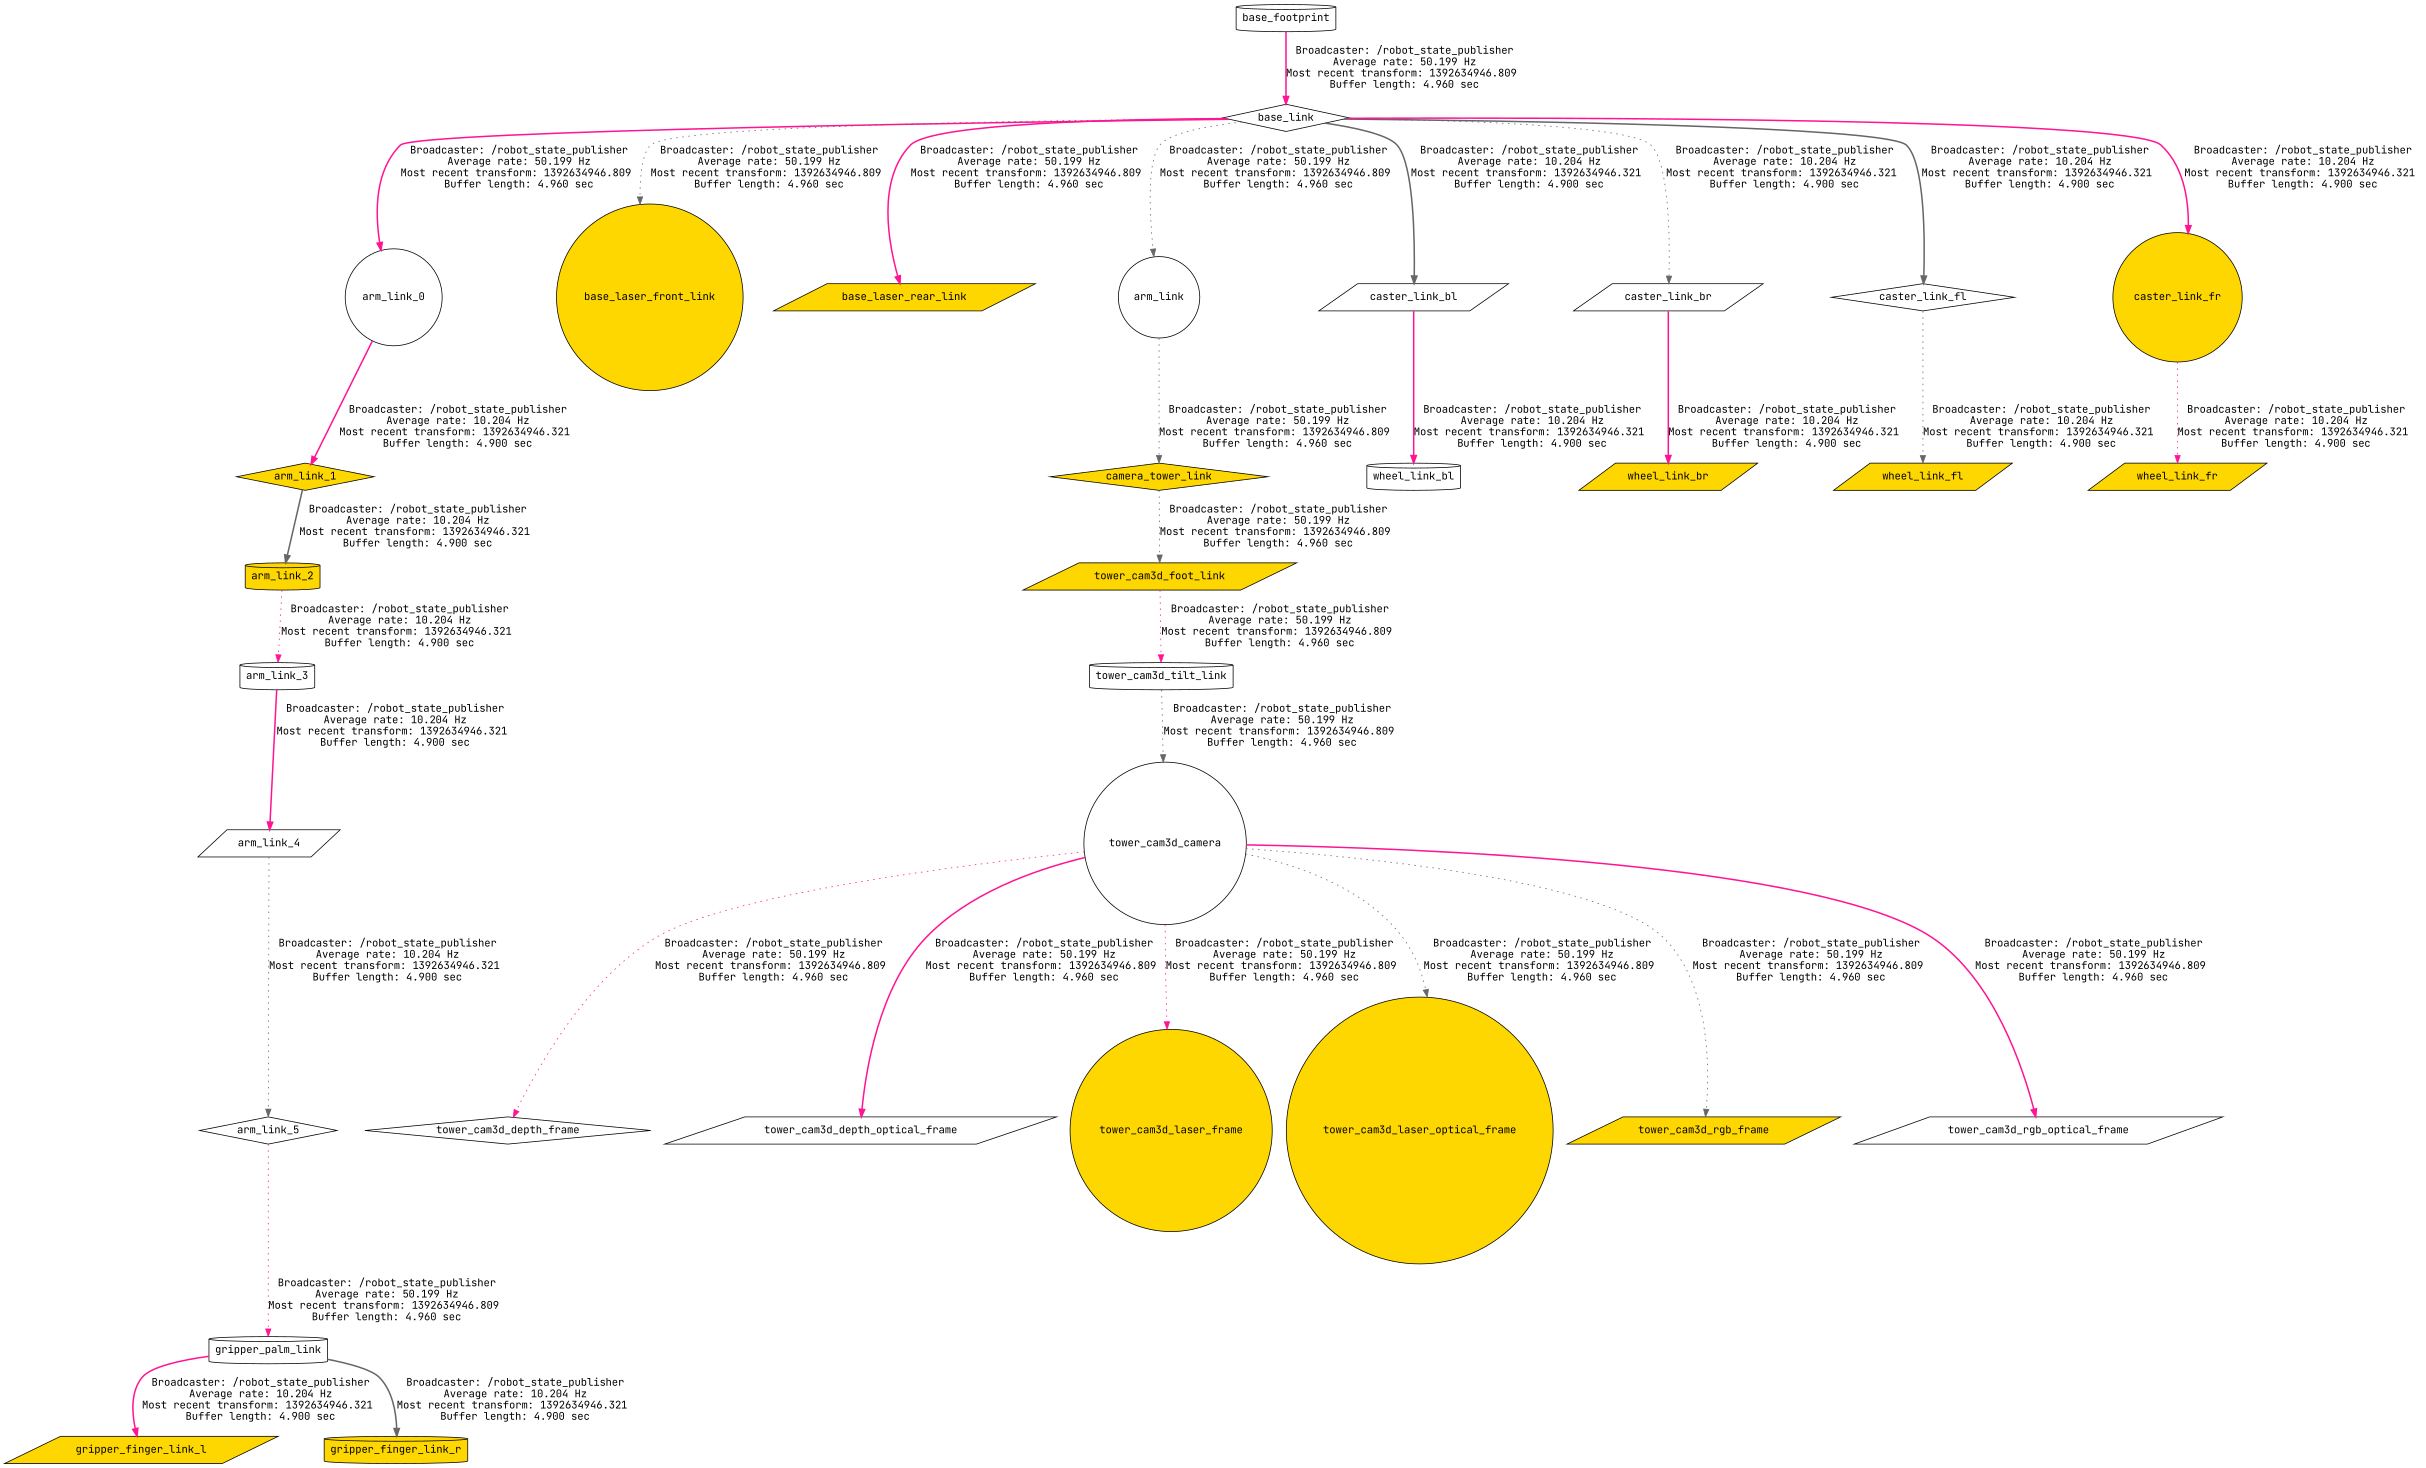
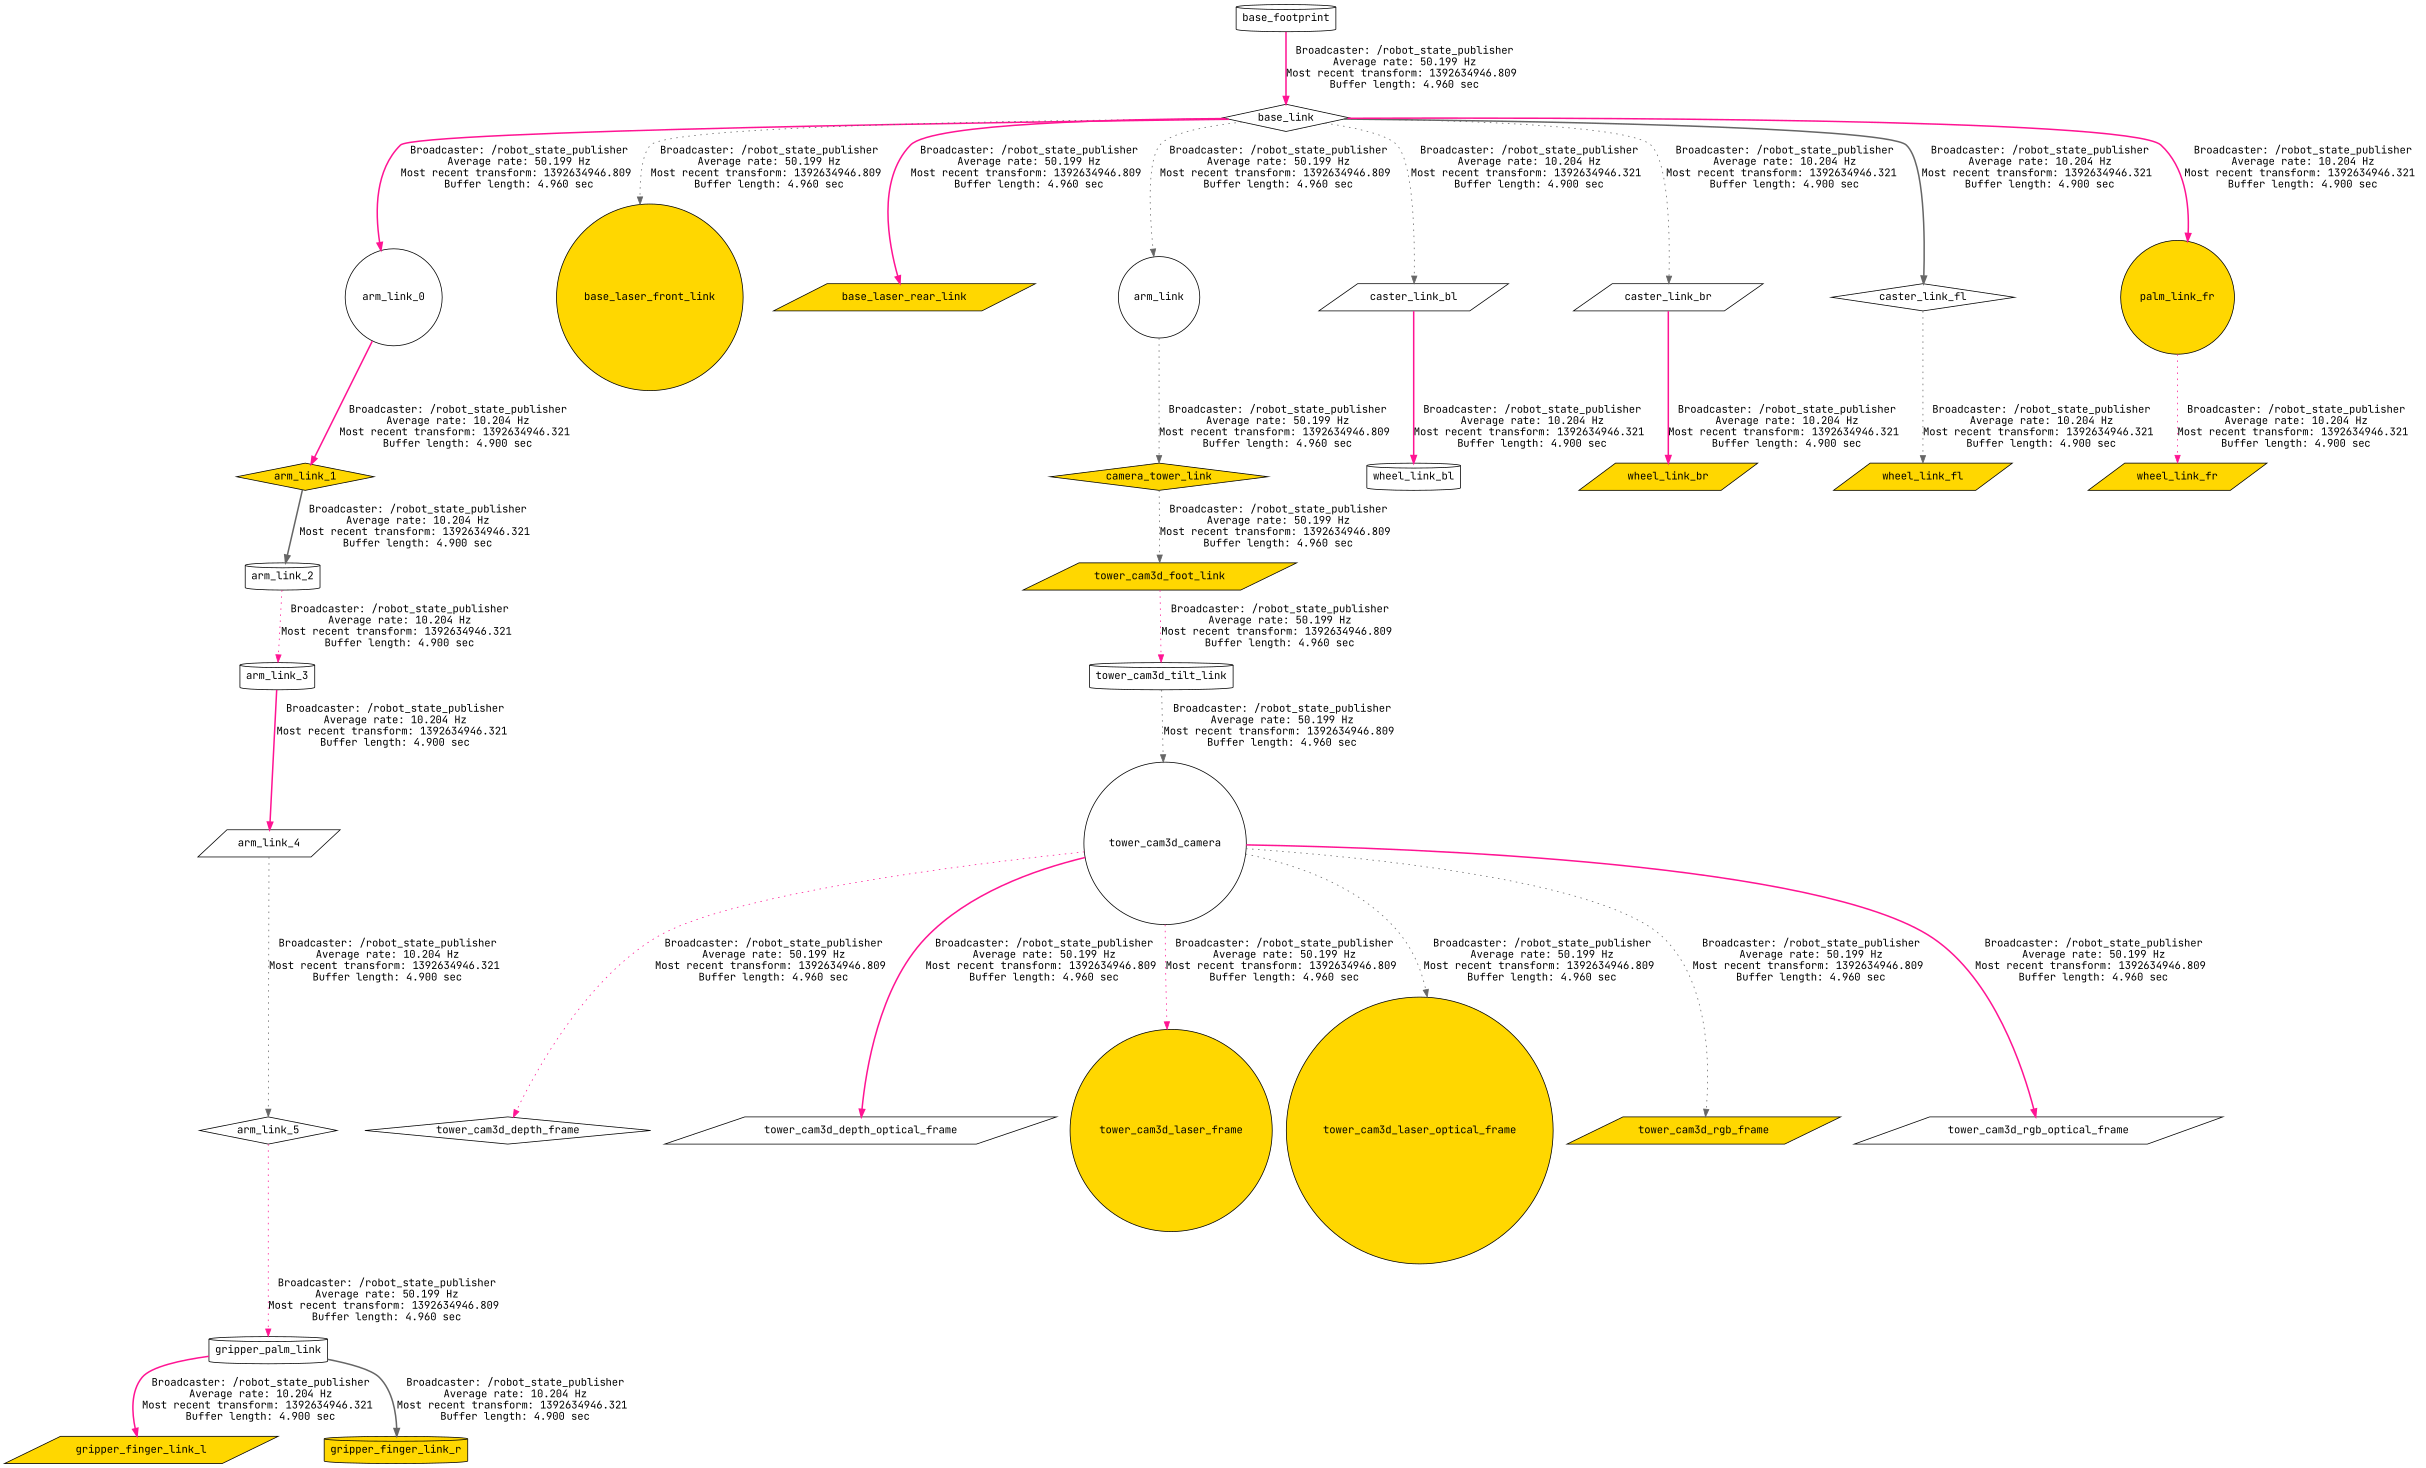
  digraph {
    fontname="JetBrains Mono"
    node [fillcolor=white fontname="JetBrains Mono" shape=parallelogram style=filled]
    edge [color=deeppink fontname="JetBrains Mono" style=dotted]
    base_link [shape=diamond]
    arm_link_0 [shape=circle]
    base_laser_front_link [fillcolor=gold shape=circle]
    base_laser_rear_link [fillcolor=gold]
    n5 [label=arm_link shape=circle]
    caster_link_bl
    caster_link_br
    caster_link_fl [shape=diamond]
-   caster_link_fr [fillcolor=gold shape=circle]
+   caster_link_fr [fillcolor=gold shape=circle label=palm_link_fr]
    arm_link_1 [fillcolor=gold shape=diamond]
    camera_tower_link [fillcolor=gold shape=diamond]
    wheel_link_bl [shape=cylinder]
    wheel_link_br [fillcolor=gold]
    wheel_link_fl [fillcolor=gold]
    wheel_link_fr [fillcolor=gold]
-   arm_link_2 [fillcolor=gold shape=cylinder]
+   arm_link_2 [shape=cylinder]
    base_footprint [shape=cylinder]
    tower_cam3d_foot_link [fillcolor=gold]
    tower_cam3d_tilt_link [shape=cylinder]
    tower_cam3d_camera [shape=circle]
    tower_cam3d_depth_frame [shape=diamond]
    tower_cam3d_depth_optical_frame
    tower_cam3d_laser_frame [fillcolor=gold shape=circle]
    tower_cam3d_laser_optical_frame [fillcolor=gold shape=circle]
    tower_cam3d_rgb_frame [fillcolor=gold]
    tower_cam3d_rgb_optical_frame
    arm_link_5 [shape=diamond]
    gripper_palm_link [shape=cylinder]
    gripper_finger_link_l [fillcolor=gold]
    gripper_finger_link_r [fillcolor=gold shape=cylinder]
    arm_link_4
    arm_link_3 [shape=cylinder]
    base_link -> arm_link_0 [label="Broadcaster: /robot_state_publisher\nAverage rate: 50.199 Hz\nMost recent transform: 1392634946.809 \nBuffer length: 4.960 sec\n" style=bold]
    base_link -> base_laser_front_link [color=gray40 label="Broadcaster: /robot_state_publisher\nAverage rate: 50.199 Hz\nMost recent transform: 1392634946.809 \nBuffer length: 4.960 sec\n"]
    base_link -> base_laser_rear_link [label="Broadcaster: /robot_state_publisher\nAverage rate: 50.199 Hz\nMost recent transform: 1392634946.809 \nBuffer length: 4.960 sec\n" style=bold]
    base_link -> n5 [color=gray40 label="Broadcaster: /robot_state_publisher\nAverage rate: 50.199 Hz\nMost recent transform: 1392634946.809 \nBuffer length: 4.960 sec\n"]
-   base_link -> caster_link_bl [color=gray40 label="Broadcaster: /robot_state_publisher\nAverage rate: 10.204 Hz\nMost recent transform: 1392634946.321 \nBuffer length: 4.900 sec\n" style=bold]
+   base_link -> caster_link_bl [color=gray40 label="Broadcaster: /robot_state_publisher\nAverage rate: 10.204 Hz\nMost recent transform: 1392634946.321 \nBuffer length: 4.900 sec\n"]
    base_link -> caster_link_br [color=gray40 label="Broadcaster: /robot_state_publisher\nAverage rate: 10.204 Hz\nMost recent transform: 1392634946.321 \nBuffer length: 4.900 sec\n"]
    base_link -> caster_link_fl [color=gray40 label="Broadcaster: /robot_state_publisher\nAverage rate: 10.204 Hz\nMost recent transform: 1392634946.321 \nBuffer length: 4.900 sec\n" style=bold]
    base_link -> caster_link_fr [label="Broadcaster: /robot_state_publisher\nAverage rate: 10.204 Hz\nMost recent transform: 1392634946.321 \nBuffer length: 4.900 sec\n" style=bold]
    arm_link_0 -> arm_link_1 [label="Broadcaster: /robot_state_publisher\nAverage rate: 10.204 Hz\nMost recent transform: 1392634946.321 \nBuffer length: 4.900 sec\n" style=bold]
    n5 -> camera_tower_link [color=gray40 label="Broadcaster: /robot_state_publisher\nAverage rate: 50.199 Hz\nMost recent transform: 1392634946.809 \nBuffer length: 4.960 sec\n"]
    caster_link_bl -> wheel_link_bl [label="Broadcaster: /robot_state_publisher\nAverage rate: 10.204 Hz\nMost recent transform: 1392634946.321 \nBuffer length: 4.900 sec\n" style=bold]
    caster_link_br -> wheel_link_br [label="Broadcaster: /robot_state_publisher\nAverage rate: 10.204 Hz\nMost recent transform: 1392634946.321 \nBuffer length: 4.900 sec\n" style=bold]
    caster_link_fl -> wheel_link_fl [color=gray40 label="Broadcaster: /robot_state_publisher\nAverage rate: 10.204 Hz\nMost recent transform: 1392634946.321 \nBuffer length: 4.900 sec\n"]
    caster_link_fr -> wheel_link_fr [label="Broadcaster: /robot_state_publisher\nAverage rate: 10.204 Hz\nMost recent transform: 1392634946.321 \nBuffer length: 4.900 sec\n"]
    arm_link_1 -> arm_link_2 [color=gray40 label="Broadcaster: /robot_state_publisher\nAverage rate: 10.204 Hz\nMost recent transform: 1392634946.321 \nBuffer length: 4.900 sec\n" style=bold]
    camera_tower_link -> tower_cam3d_foot_link [color=gray40 label="Broadcaster: /robot_state_publisher\nAverage rate: 50.199 Hz\nMost recent transform: 1392634946.809 \nBuffer length: 4.960 sec\n"]
    arm_link_2 -> arm_link_3 [label="Broadcaster: /robot_state_publisher\nAverage rate: 10.204 Hz\nMost recent transform: 1392634946.321 \nBuffer length: 4.900 sec\n"]
    base_footprint -> base_link [label="Broadcaster: /robot_state_publisher\nAverage rate: 50.199 Hz\nMost recent transform: 1392634946.809 \nBuffer length: 4.960 sec\n" style=bold]
    tower_cam3d_foot_link -> tower_cam3d_tilt_link [label="Broadcaster: /robot_state_publisher\nAverage rate: 50.199 Hz\nMost recent transform: 1392634946.809 \nBuffer length: 4.960 sec\n"]
    tower_cam3d_tilt_link -> tower_cam3d_camera [color=gray40 label="Broadcaster: /robot_state_publisher\nAverage rate: 50.199 Hz\nMost recent transform: 1392634946.809 \nBuffer length: 4.960 sec\n"]
    tower_cam3d_camera -> tower_cam3d_depth_frame [label="Broadcaster: /robot_state_publisher\nAverage rate: 50.199 Hz\nMost recent transform: 1392634946.809 \nBuffer length: 4.960 sec\n"]
    tower_cam3d_camera -> tower_cam3d_depth_optical_frame [label="Broadcaster: /robot_state_publisher\nAverage rate: 50.199 Hz\nMost recent transform: 1392634946.809 \nBuffer length: 4.960 sec\n" style=bold]
    tower_cam3d_camera -> tower_cam3d_laser_frame [label="Broadcaster: /robot_state_publisher\nAverage rate: 50.199 Hz\nMost recent transform: 1392634946.809 \nBuffer length: 4.960 sec\n"]
    tower_cam3d_camera -> tower_cam3d_laser_optical_frame [color=gray40 label="Broadcaster: /robot_state_publisher\nAverage rate: 50.199 Hz\nMost recent transform: 1392634946.809 \nBuffer length: 4.960 sec\n"]
    tower_cam3d_camera -> tower_cam3d_rgb_frame [color=gray40 label="Broadcaster: /robot_state_publisher\nAverage rate: 50.199 Hz\nMost recent transform: 1392634946.809 \nBuffer length: 4.960 sec\n"]
    tower_cam3d_camera -> tower_cam3d_rgb_optical_frame [label="Broadcaster: /robot_state_publisher\nAverage rate: 50.199 Hz\nMost recent transform: 1392634946.809 \nBuffer length: 4.960 sec\n" style=bold]
    arm_link_5 -> gripper_palm_link [label="Broadcaster: /robot_state_publisher\nAverage rate: 50.199 Hz\nMost recent transform: 1392634946.809 \nBuffer length: 4.960 sec\n"]
    gripper_palm_link -> gripper_finger_link_l [label="Broadcaster: /robot_state_publisher\nAverage rate: 10.204 Hz\nMost recent transform: 1392634946.321 \nBuffer length: 4.900 sec\n" style=bold]
    gripper_palm_link -> gripper_finger_link_r [color=gray40 label="Broadcaster: /robot_state_publisher\nAverage rate: 10.204 Hz\nMost recent transform: 1392634946.321 \nBuffer length: 4.900 sec\n" style=bold]
    arm_link_4 -> arm_link_5 [color=gray40 label="Broadcaster: /robot_state_publisher\nAverage rate: 10.204 Hz\nMost recent transform: 1392634946.321 \nBuffer length: 4.900 sec\n"]
    arm_link_3 -> arm_link_4 [label="Broadcaster: /robot_state_publisher\nAverage rate: 10.204 Hz\nMost recent transform: 1392634946.321 \nBuffer length: 4.900 sec\n" style=bold]
  }
